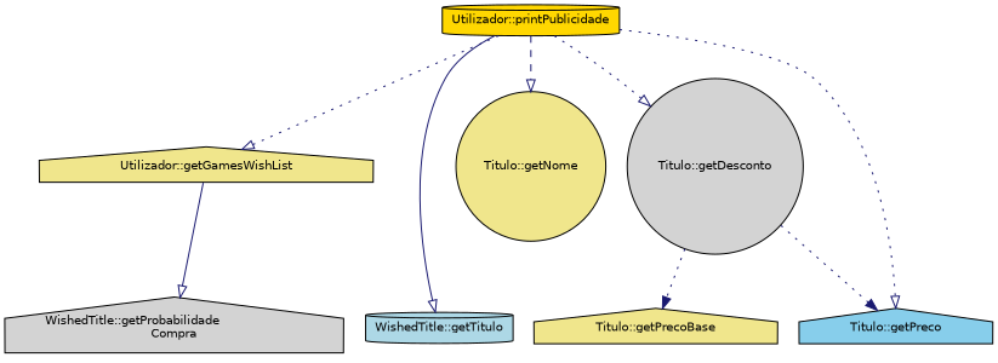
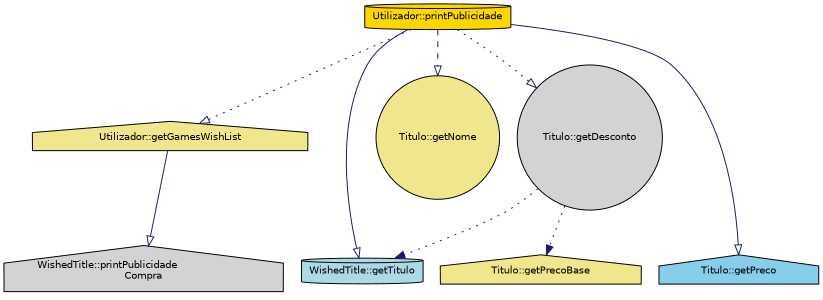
  digraph {
    rankdir=TB
    node [color=black fillcolor=khaki fontname=Helvetica fontsize=10 shape=house style=filled]
    edge [arrowhead=onormal color=midnightblue fontname=Helvetica fontsize=10 labelfontname=Helvetica labelfontsize=10 style=dotted]
    n1 [fillcolor=gold fontcolor=black height=0.2 label="Utilizador::printPublicidade" shape=cylinder width=0.4]
    n2 [height=0.2 label="Utilizador::getGamesWishList" width=0.4]
    n3 [fillcolor=lightblue height=0.2 label="WishedTitle::getTitulo" shape=cylinder width=0.4]
    n4 [height=0.2 label="Titulo::getNome" shape=circle width=0.4]
    n5 [fillcolor=skyblue height=0.2 label="Titulo::getPreco" width=0.4]
    n6 [fillcolor=lightgrey height=0.2 label="Titulo::getDesconto" shape=circle width=0.4]
-   n7 [fillcolor=lightgrey height=0.2 label="WishedTitle::getProbabilidade\lCompra" width=0.4]
+   n7 [fillcolor=lightgrey height=0.2 label="WishedTitle::printPublicidade\lCompra" width=0.4]
    n8 [height=0.2 label="Titulo::getPrecoBase" width=0.4]
    n1 -> n2
    n1 -> n3 [style=solid]
    n1 -> n4 [style=dashed]
-   n1 -> n5
+   n1 -> n5 [style=solid]
    n1 -> n6
    n2 -> n7 [style=solid]
-   n6 -> n5 [arrowhead=normal]
+   n6 -> n3 [arrowhead=normal]
    n6 -> n8 [arrowhead=normal]
  }
